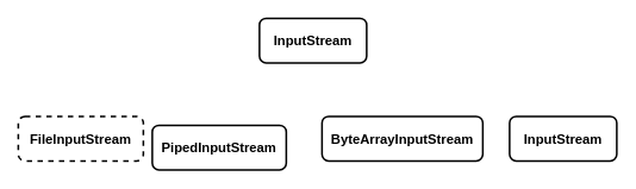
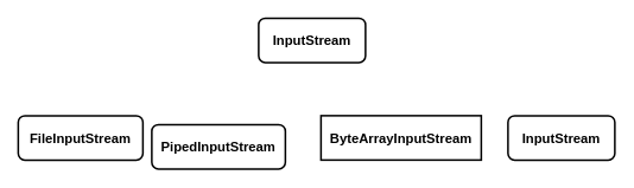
  <mxCell id="0" />
  <mxCell id="1" parent="0" />
  <mxCell id="2" value="InputStream" style="rounded=1;whiteSpace=wrap;html=1;fontStyle=1;fontSize=15;strokeWidth=2;" vertex="1" parent="1"><mxGeometry x="290" y="20" width="120" height="50" as="geometry" /></mxCell>
- <mxCell id="3" value="FileInputStream" style="rounded=1;whiteSpace=wrap;html=1;fontStyle=1;fontSize=15;strokeWidth=2;dashed=1;" vertex="1" parent="1"><mxGeometry x="20" y="130" width="140" height="50" as="geometry" /></mxCell>
+ <mxCell id="3" value="FileInputStream" style="rounded=1;whiteSpace=wrap;html=1;fontStyle=1;fontSize=15;strokeWidth=2;" vertex="1" parent="1"><mxGeometry x="20" y="130" width="140" height="50" as="geometry" /></mxCell>
  <mxCell id="4" value="PipedInputStream" style="rounded=1;whiteSpace=wrap;html=1;fontStyle=1;fontSize=15;strokeWidth=2;" vertex="1" parent="1"><mxGeometry x="170" y="140" width="150" height="50" as="geometry" /></mxCell>
- <mxCell id="5" value="ByteArrayInputStream" style="rounded=1;whiteSpace=wrap;html=1;fontStyle=1;fontSize=15;strokeWidth=2;" vertex="1" parent="1"><mxGeometry x="360" y="130" width="180" height="50" as="geometry" /></mxCell>
+ <mxCell id="5" value="ByteArrayInputStream" style="whiteSpace=wrap;html=1;fontStyle=1;fontSize=15;strokeWidth=2;rounded=0;" vertex="1" parent="1"><mxGeometry x="360" y="130" width="180" height="50" as="geometry" /></mxCell>
  <mxCell id="6" value="InputStream" style="rounded=1;whiteSpace=wrap;html=1;fontStyle=1;fontSize=15;strokeWidth=2;" vertex="1" parent="1"><mxGeometry x="570" y="130" width="120" height="50" as="geometry" /></mxCell>
